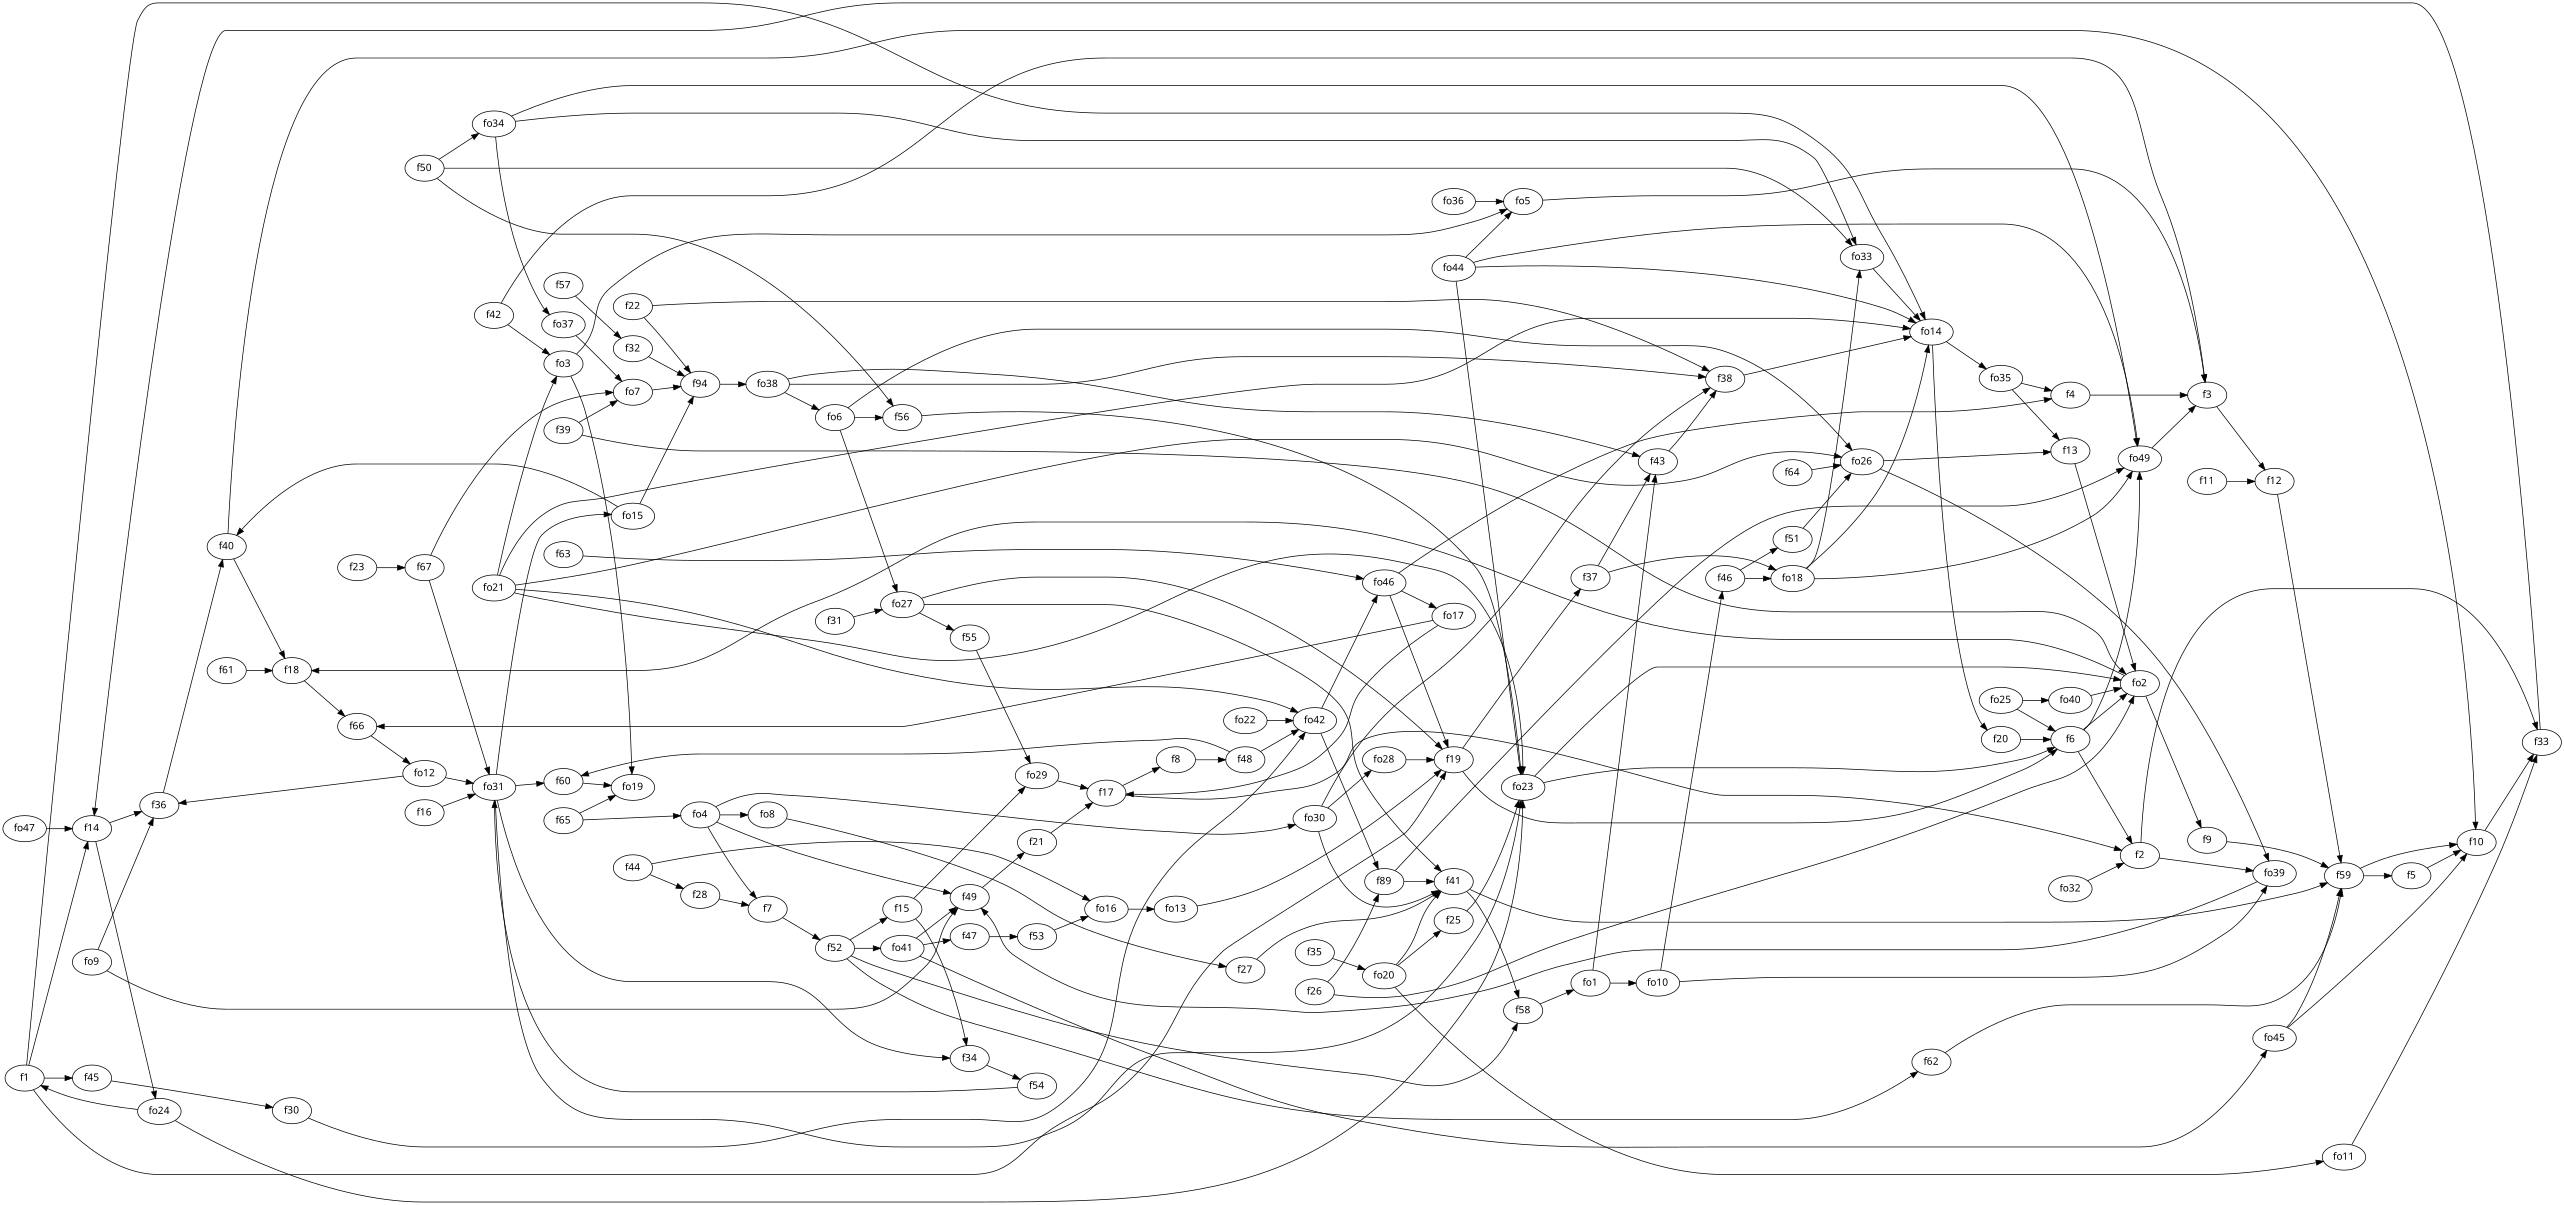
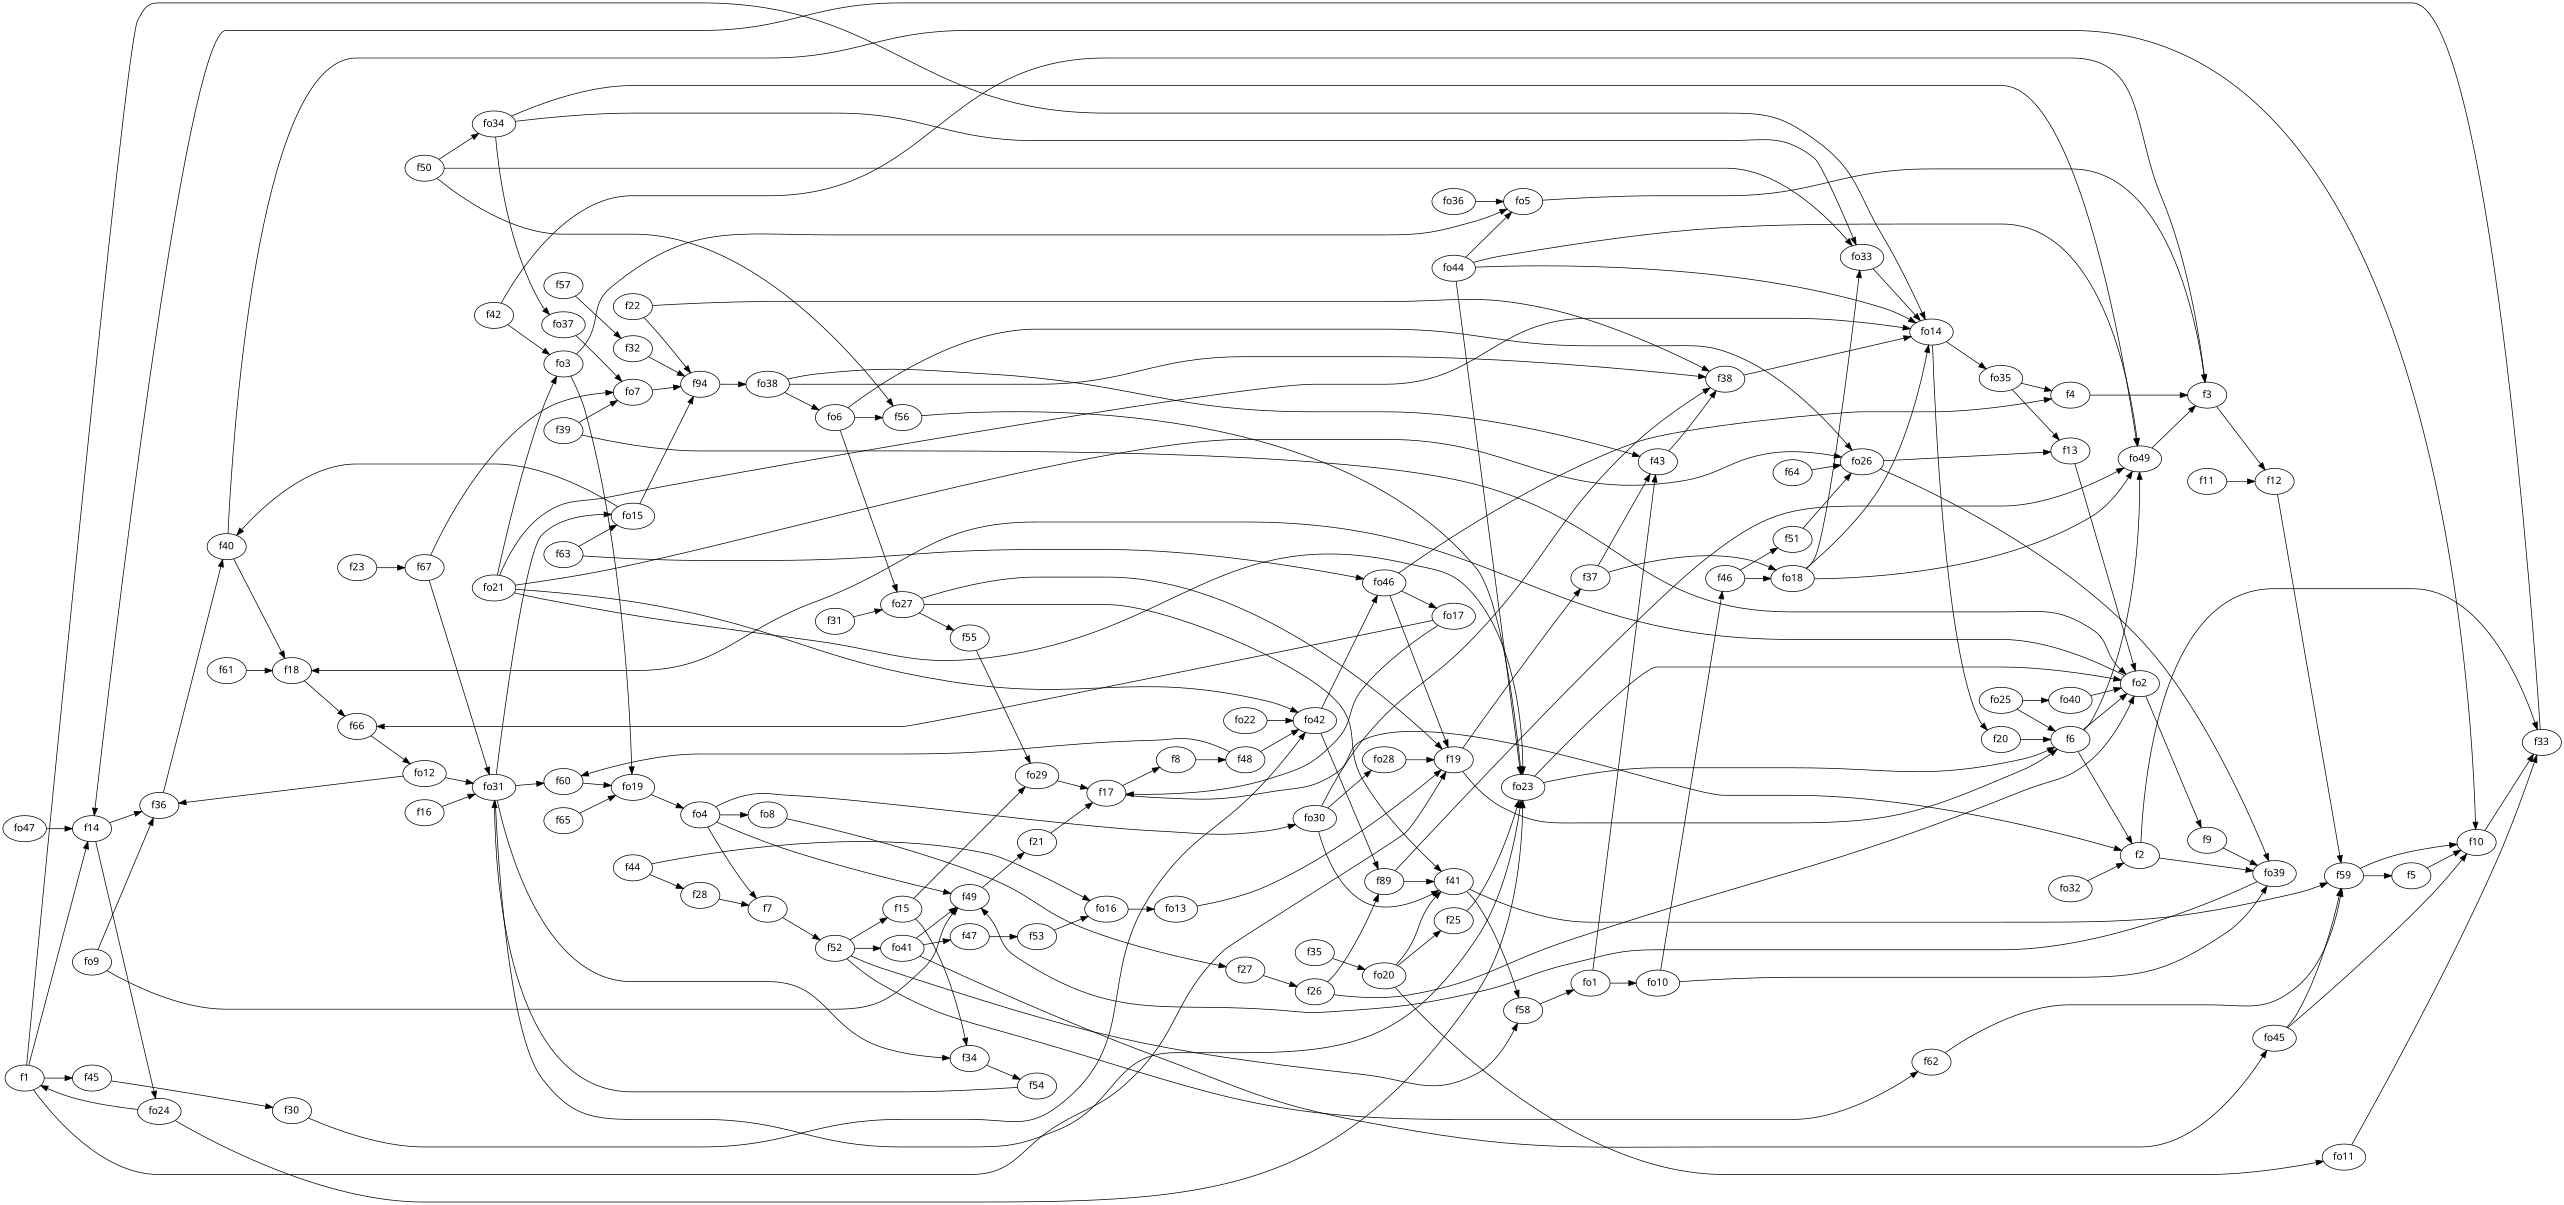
  strict digraph {
    fontname="Noto Sans"
    rankdir=LR
    node [fontname="Noto Sans"]
    edge [fontname="Noto Sans" weight=2]
    f1
    f14
    f19
    f45
    fo14
    f36
    fo24
    f6
    f37
    f30
    f20
    fo35
    f2
    f33
    fo39
    f49
    f3
    f12
    f59
    f4
    f5
    f10
    fo2
    n24 [label=fo49]
    f9
    f18
    f7
    f52
    f15
    f58
    f62
    fo41
    f8
    f48
    fo42
    f60
    f11
    f13
    f40
    fo23
    f34
    fo29
    f54
    f17
    f16
    fo31
    fo15
    f66
    fo12
    f43
    fo18
    f21
    n53 [label=f94]
    f22
    f38
    fo38
    f23
    f67
    fo7
    fo6
    f25
    f26
    n63 [label=f89]
    f41
    f27
    f28
    fo46
    f31
    fo27
    f55
    f32
    f35
    fo20
    fo11
    fo33
    f39
    fo1
    f42
    fo3
    fo19
    fo5
    f44
    fo16
    fo13
    f46
    f51
    fo26
    f47
    f53
    f50
    f56
    fo34
    fo37
    fo45
    fo10
    f57
    fo4
    f61
    f63
    fo17
    f64
    f65
    fo8
    fo30
    fo28
    fo9
    fo21
    fo22
    fo25
    fo40
    fo32
    fo36
    fo44
    fo47
    f1 -> f14
    f1 -> f19
    f1 -> f45
    f1 -> fo14
    f14 -> f36
    f14 -> fo24
    f19 -> f6
    f19 -> f37
    f45 -> f30
    fo14 -> f20
    fo14 -> fo35
    f36 -> f40
    fo24 -> f1
    fo24 -> fo23
    f6 -> f2
    f6 -> fo2
    f6 -> n24
    f37 -> f43
    f37 -> fo18
    f30 -> fo42
    f20 -> f6
    fo35 -> f4
    fo35 -> f13
    f2 -> f33
    f2 -> fo39
    f33 -> f14
    fo39 -> f49
    f49 -> f21
    f3 -> f12
    f12 -> f59
    f59 -> f5
    f59 -> f10
    f4 -> f3
    f5 -> f10
    f10 -> f33
    fo2 -> f9
    fo2 -> f18
    n24 -> f3
-   f9 -> f59
+   f9 -> fo39
    f18 -> f66
    f7 -> f52
    f52 -> f15
    f52 -> f58
    f52 -> f62
    f52 -> fo41
    f15 -> f34
    f15 -> fo29
    f58 -> fo1
    f62 -> f59
    fo41 -> f49
    fo41 -> f47
    fo41 -> fo45
    f8 -> f48
    f48 -> fo42
    f48 -> f60
    fo42 -> n63
    fo42 -> fo46
    f60 -> fo19
    f11 -> f12
    f13 -> fo2
    f40 -> f10
    f40 -> f18
    fo23 -> f6
    fo23 -> fo2
    f34 -> f54
    fo29 -> f17
    f54 -> fo31
    f17 -> f2
    f17 -> f8
    f16 -> fo31
    fo31 -> f60
    fo31 -> fo23
    fo31 -> f34
    fo31 -> fo15
    fo15 -> f40
    fo15 -> n53
    f66 -> fo12
    fo12 -> f36
    fo12 -> fo31
    f43 -> f38
    fo18 -> fo14
    fo18 -> n24
    fo18 -> fo33
    f21 -> f17
    n53 -> fo38
    f22 -> n53
    f22 -> f38
    f38 -> fo14
    fo38 -> f43
    fo38 -> f38
    fo38 -> fo6
    f23 -> f67
    f67 -> fo31
    f67 -> fo7
    fo7 -> n53
    fo6 -> fo27
    fo6 -> fo26
    fo6 -> f56
    f25 -> fo23
    f26 -> fo2
    f26 -> n63
    n63 -> n24
    n63 -> f41
    f41 -> f59
    f41 -> f58
-   f27 -> f41
+   f27 -> f26
    f28 -> f7
    fo46 -> f19
    fo46 -> f4
    fo46 -> fo17
    f31 -> fo27
    fo27 -> f19
    fo27 -> f41
    fo27 -> f55
    f55 -> fo29
    f32 -> n53
    f35 -> fo20
    fo20 -> f25
    fo20 -> f41
    fo20 -> fo11
    fo11 -> f33
    fo33 -> fo14
    f39 -> fo2
    f39 -> fo7
    fo1 -> f43
    fo1 -> fo10
    f42 -> f3
    f42 -> fo3
    fo3 -> fo19
    fo3 -> fo5
-   f65 -> fo4
+   fo19 -> fo4
    fo5 -> f3
    f44 -> f28
    f44 -> fo16
    fo16 -> fo13
    fo13 -> f19
    f46 -> fo18
    f46 -> f51
    f51 -> fo26
    fo26 -> fo39
    fo26 -> f13
    f47 -> f53
    f53 -> fo16
    f50 -> fo33
    f50 -> f56
    f50 -> fo34
    f56 -> fo23
    fo34 -> n24
    fo34 -> fo33
    fo34 -> fo37
    fo37 -> fo7
    fo45 -> f59
    fo45 -> f10
    fo10 -> fo39
    fo10 -> f46
    f57 -> f32
    fo4 -> f49
    fo4 -> f7
    fo4 -> fo8
    fo4 -> fo30
    f61 -> f18
+   f63 -> fo15
    f63 -> fo46
    fo17 -> f17
    fo17 -> f66
    f64 -> fo26
    f65 -> fo19
    fo8 -> f27
    fo30 -> f38
    fo30 -> f41
    fo30 -> fo28
    fo28 -> f19
    fo9 -> f36
    fo9 -> f49
    fo21 -> fo14
    fo21 -> fo42
    fo21 -> fo23
    fo21 -> fo3
    fo21 -> fo26
    fo22 -> fo42
    fo25 -> f6
    fo25 -> fo40
    fo40 -> fo2
    fo32 -> f2
    fo36 -> fo5
    fo44 -> fo14
    fo44 -> n24
    fo44 -> fo23
    fo44 -> fo5
    fo47 -> f14
  }
